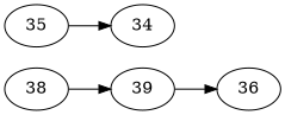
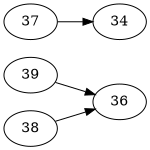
  digraph {
    rankdir=LR
    edge [trans=tr_y4]
    39
    36
    38
-   37 [label=35]
+   37
    34
    39 -> 36 [lowlink=39]
-   38 -> 39 [lowlink=38 trans=r_y6]
+   38 -> 36 [lowlink=38 trans=r_y6]
    37 -> 34 [lowlink=37]
  }
